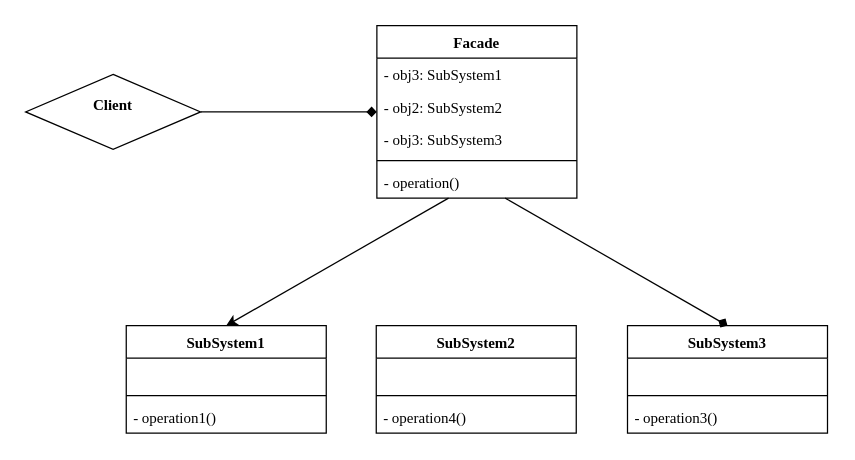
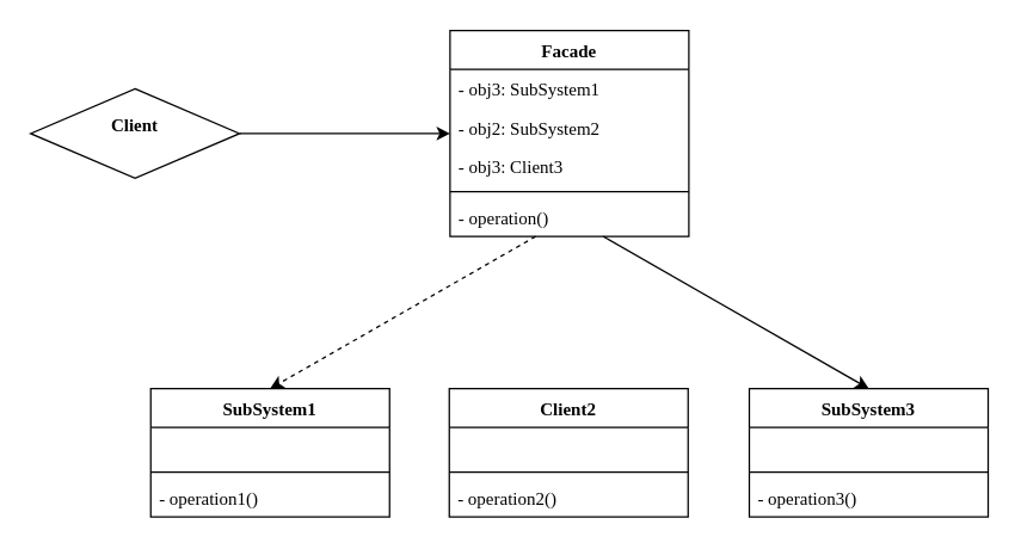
  <mxCell id="0" />
  <mxCell id="1" parent="0" />
- <mxCell id="2" style="edgeStyle=orthogonalEdgeStyle;rounded=0;orthogonalLoop=1;jettySize=auto;html=1;exitX=1;exitY=0.5;exitDx=0;exitDy=0;fontFamily=Times New Roman;endArrow=diamond;" parent="1" source="3" target="4" edge="1"><mxGeometry relative="1" as="geometry" /></mxCell>
+ <mxCell id="2" style="edgeStyle=orthogonalEdgeStyle;rounded=0;orthogonalLoop=1;jettySize=auto;html=1;exitX=1;exitY=0.5;exitDx=0;exitDy=0;fontFamily=Times New Roman;" parent="1" source="3" target="4" edge="1"><mxGeometry relative="1" as="geometry" /></mxCell>
  <mxCell id="3" value="&lt;p style=&quot;margin: 0px ; margin-top: 4px ; text-align: center&quot;&gt;&lt;br&gt;&lt;b&gt;Client&lt;/b&gt;&lt;/p&gt;" style="rhombus;verticalAlign=top;align=left;overflow=fill;fontSize=12;fontFamily=Times New Roman;html=1;" parent="1" vertex="1"><mxGeometry x="20" y="59" width="140" height="60" as="geometry" /></mxCell>
  <mxCell id="4" value="Facade" style="swimlane;fontStyle=1;align=center;verticalAlign=top;childLayout=stackLayout;horizontal=1;startSize=26;horizontalStack=0;resizeParent=1;resizeParentMax=0;resizeLast=0;collapsible=1;marginBottom=0;fontFamily=Times New Roman;" parent="1" vertex="1"><mxGeometry x="301" y="20" width="160" height="138" as="geometry" /></mxCell>
  <mxCell id="5" value="- obj3: SubSystem1" style="text;strokeColor=none;fillColor=none;align=left;verticalAlign=top;spacingLeft=4;spacingRight=4;overflow=hidden;rotatable=0;points=[[0,0.5],[1,0.5]];portConstraint=eastwest;fontFamily=Times New Roman;" parent="4" vertex="1"><mxGeometry y="26" width="160" height="26" as="geometry" /></mxCell>
  <mxCell id="6" value="- obj2: SubSystem2" style="text;strokeColor=none;fillColor=none;align=left;verticalAlign=top;spacingLeft=4;spacingRight=4;overflow=hidden;rotatable=0;points=[[0,0.5],[1,0.5]];portConstraint=eastwest;fontFamily=Times New Roman;" vertex="1" parent="4"><mxGeometry y="52" width="160" height="26" as="geometry" /></mxCell>
- <mxCell id="7" value="- obj3: SubSystem3" style="text;strokeColor=none;fillColor=none;align=left;verticalAlign=top;spacingLeft=4;spacingRight=4;overflow=hidden;rotatable=0;points=[[0,0.5],[1,0.5]];portConstraint=eastwest;fontFamily=Times New Roman;" vertex="1" parent="4"><mxGeometry y="78" width="160" height="26" as="geometry" /></mxCell>
+ <mxCell id="7" value="- obj3: Client3" style="text;strokeColor=none;fillColor=none;align=left;verticalAlign=top;spacingLeft=4;spacingRight=4;overflow=hidden;rotatable=0;points=[[0,0.5],[1,0.5]];portConstraint=eastwest;fontFamily=Times New Roman;" vertex="1" parent="4"><mxGeometry y="78" width="160" height="26" as="geometry" /></mxCell>
  <mxCell id="8" value="" style="line;strokeWidth=1;fillColor=none;align=left;verticalAlign=middle;spacingTop=-1;spacingLeft=3;spacingRight=3;rotatable=0;labelPosition=right;points=[];portConstraint=eastwest;fontFamily=Times New Roman;" parent="4" vertex="1"><mxGeometry y="104" width="160" height="8" as="geometry" /></mxCell>
  <mxCell id="9" value="- operation()&#10;" style="text;strokeColor=none;fillColor=none;align=left;verticalAlign=top;spacingLeft=4;spacingRight=4;overflow=hidden;rotatable=0;points=[[0,0.5],[1,0.5]];portConstraint=eastwest;fontFamily=Times New Roman;" parent="4" vertex="1"><mxGeometry y="112" width="160" height="26" as="geometry" /></mxCell>
  <mxCell id="10" value="SubSystem1" style="swimlane;fontStyle=1;align=center;verticalAlign=top;childLayout=stackLayout;horizontal=1;startSize=26;horizontalStack=0;resizeParent=1;resizeParentMax=0;resizeLast=0;collapsible=1;marginBottom=0;fontFamily=Times New Roman;" vertex="1" parent="1"><mxGeometry x="100.5" y="260" width="160" height="86" as="geometry" /></mxCell>
  <mxCell id="11" value=" " style="text;strokeColor=none;fillColor=none;align=left;verticalAlign=top;spacingLeft=4;spacingRight=4;overflow=hidden;rotatable=0;points=[[0,0.5],[1,0.5]];portConstraint=eastwest;fontFamily=Times New Roman;" vertex="1" parent="10"><mxGeometry y="26" width="160" height="26" as="geometry" /></mxCell>
  <mxCell id="12" value="" style="line;strokeWidth=1;fillColor=none;align=left;verticalAlign=middle;spacingTop=-1;spacingLeft=3;spacingRight=3;rotatable=0;labelPosition=right;points=[];portConstraint=eastwest;fontFamily=Times New Roman;" vertex="1" parent="10"><mxGeometry y="52" width="160" height="8" as="geometry" /></mxCell>
  <mxCell id="13" value="- operation1()&#10;" style="text;strokeColor=none;fillColor=none;align=left;verticalAlign=top;spacingLeft=4;spacingRight=4;overflow=hidden;rotatable=0;points=[[0,0.5],[1,0.5]];portConstraint=eastwest;fontFamily=Times New Roman;" vertex="1" parent="10"><mxGeometry y="60" width="160" height="26" as="geometry" /></mxCell>
- <mxCell id="14" value="SubSystem2" style="swimlane;fontStyle=1;align=center;verticalAlign=top;childLayout=stackLayout;horizontal=1;startSize=26;horizontalStack=0;resizeParent=1;resizeParentMax=0;resizeLast=0;collapsible=1;marginBottom=0;fontFamily=Times New Roman;" vertex="1" parent="1"><mxGeometry x="300.5" y="260" width="160" height="86" as="geometry" /></mxCell>
+ <mxCell id="14" value="Client2" style="swimlane;fontStyle=1;align=center;verticalAlign=top;childLayout=stackLayout;horizontal=1;startSize=26;horizontalStack=0;resizeParent=1;resizeParentMax=0;resizeLast=0;collapsible=1;marginBottom=0;fontFamily=Times New Roman;" vertex="1" parent="1"><mxGeometry x="300.5" y="260" width="160" height="86" as="geometry" /></mxCell>
  <mxCell id="15" value=" " style="text;strokeColor=none;fillColor=none;align=left;verticalAlign=top;spacingLeft=4;spacingRight=4;overflow=hidden;rotatable=0;points=[[0,0.5],[1,0.5]];portConstraint=eastwest;fontFamily=Times New Roman;" vertex="1" parent="14"><mxGeometry y="26" width="160" height="26" as="geometry" /></mxCell>
  <mxCell id="16" value="" style="line;strokeWidth=1;fillColor=none;align=left;verticalAlign=middle;spacingTop=-1;spacingLeft=3;spacingRight=3;rotatable=0;labelPosition=right;points=[];portConstraint=eastwest;fontFamily=Times New Roman;" vertex="1" parent="14"><mxGeometry y="52" width="160" height="8" as="geometry" /></mxCell>
- <mxCell id="17" value="- operation4()&#10;" style="text;strokeColor=none;fillColor=none;align=left;verticalAlign=top;spacingLeft=4;spacingRight=4;overflow=hidden;rotatable=0;points=[[0,0.5],[1,0.5]];portConstraint=eastwest;fontFamily=Times New Roman;" vertex="1" parent="14"><mxGeometry y="60" width="160" height="26" as="geometry" /></mxCell>
+ <mxCell id="17" value="- operation2()&#10;" style="text;strokeColor=none;fillColor=none;align=left;verticalAlign=top;spacingLeft=4;spacingRight=4;overflow=hidden;rotatable=0;points=[[0,0.5],[1,0.5]];portConstraint=eastwest;fontFamily=Times New Roman;" vertex="1" parent="14"><mxGeometry y="60" width="160" height="26" as="geometry" /></mxCell>
  <mxCell id="18" value="SubSystem3" style="swimlane;fontStyle=1;align=center;verticalAlign=top;childLayout=stackLayout;horizontal=1;startSize=26;horizontalStack=0;resizeParent=1;resizeParentMax=0;resizeLast=0;collapsible=1;marginBottom=0;fontFamily=Times New Roman;" vertex="1" parent="1"><mxGeometry x="501.5" y="260" width="160" height="86" as="geometry" /></mxCell>
  <mxCell id="19" value=" " style="text;strokeColor=none;fillColor=none;align=left;verticalAlign=top;spacingLeft=4;spacingRight=4;overflow=hidden;rotatable=0;points=[[0,0.5],[1,0.5]];portConstraint=eastwest;fontFamily=Times New Roman;" vertex="1" parent="18"><mxGeometry y="26" width="160" height="26" as="geometry" /></mxCell>
  <mxCell id="20" value="" style="line;strokeWidth=1;fillColor=none;align=left;verticalAlign=middle;spacingTop=-1;spacingLeft=3;spacingRight=3;rotatable=0;labelPosition=right;points=[];portConstraint=eastwest;fontFamily=Times New Roman;" vertex="1" parent="18"><mxGeometry y="52" width="160" height="8" as="geometry" /></mxCell>
  <mxCell id="21" value="- operation3()&#10;" style="text;strokeColor=none;fillColor=none;align=left;verticalAlign=top;spacingLeft=4;spacingRight=4;overflow=hidden;rotatable=0;points=[[0,0.5],[1,0.5]];portConstraint=eastwest;fontFamily=Times New Roman;" vertex="1" parent="18"><mxGeometry y="60" width="160" height="26" as="geometry" /></mxCell>
- <mxCell id="22" style="rounded=0;orthogonalLoop=1;jettySize=auto;html=1;fontFamily=Times New Roman;entryX=0.5;entryY=0;entryDx=0;entryDy=0;" edge="1" parent="1" source="9" target="10"><mxGeometry relative="1" as="geometry"><mxPoint x="130" y="190" as="sourcePoint" /><mxPoint x="271" y="190" as="targetPoint" /></mxGeometry></mxCell>
- <mxCell id="23" style="rounded=0;orthogonalLoop=1;jettySize=auto;html=1;fontFamily=Times New Roman;entryX=0.5;entryY=0;entryDx=0;entryDy=0;endArrow=diamond;" edge="1" parent="1" source="9" target="18"><mxGeometry relative="1" as="geometry"><mxPoint x="381.171" y="178" as="sourcePoint" /><mxPoint x="225.589" y="280" as="targetPoint" /></mxGeometry></mxCell>
+ <mxCell id="22" style="rounded=0;orthogonalLoop=1;jettySize=auto;html=1;fontFamily=Times New Roman;entryX=0.5;entryY=0;entryDx=0;entryDy=0;dashed=1;" edge="1" parent="1" source="9" target="10"><mxGeometry relative="1" as="geometry"><mxPoint x="130" y="190" as="sourcePoint" /><mxPoint x="271" y="190" as="targetPoint" /></mxGeometry></mxCell>
+ <mxCell id="23" style="rounded=0;orthogonalLoop=1;jettySize=auto;html=1;fontFamily=Times New Roman;entryX=0.5;entryY=0;entryDx=0;entryDy=0;" edge="1" parent="1" source="9" target="18"><mxGeometry relative="1" as="geometry"><mxPoint x="381.171" y="178" as="sourcePoint" /><mxPoint x="225.589" y="280" as="targetPoint" /></mxGeometry></mxCell>
